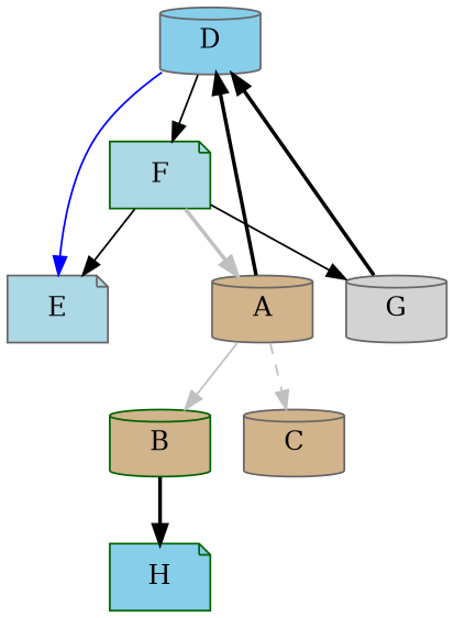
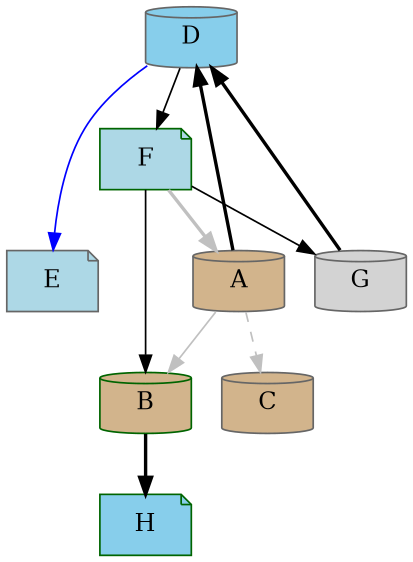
  digraph {
    node [color=gray40 fillcolor=tan shape=cylinder style=filled]
    edge [style=solid]
    n1 [fillcolor=skyblue label=D]
    n2 [color=darkgreen fillcolor=lightblue label=F shape=note]
    n3 [fillcolor=lightblue label=E shape=note]
    n4 [label=A]
    n5 [fillcolor=lightgrey label=G]
    n6 [color=darkgreen label=B]
    n7 [label=C]
    n8 [color=darkgreen fillcolor=skyblue label=H shape=note]
    n1 -> n2
    n1 -> n3 [color=blue]
    n2 -> n4 [color=gray style=bold]
    n2 -> n5
-   n2 -> n3
+   n2 -> n6
    n4 -> n1 [color=black style=bold]
    n4 -> n6 [color=gray]
    n4 -> n7 [color=gray style=dashed]
    n5 -> n1 [style=bold]
    n6 -> n8 [style=bold]
  }
